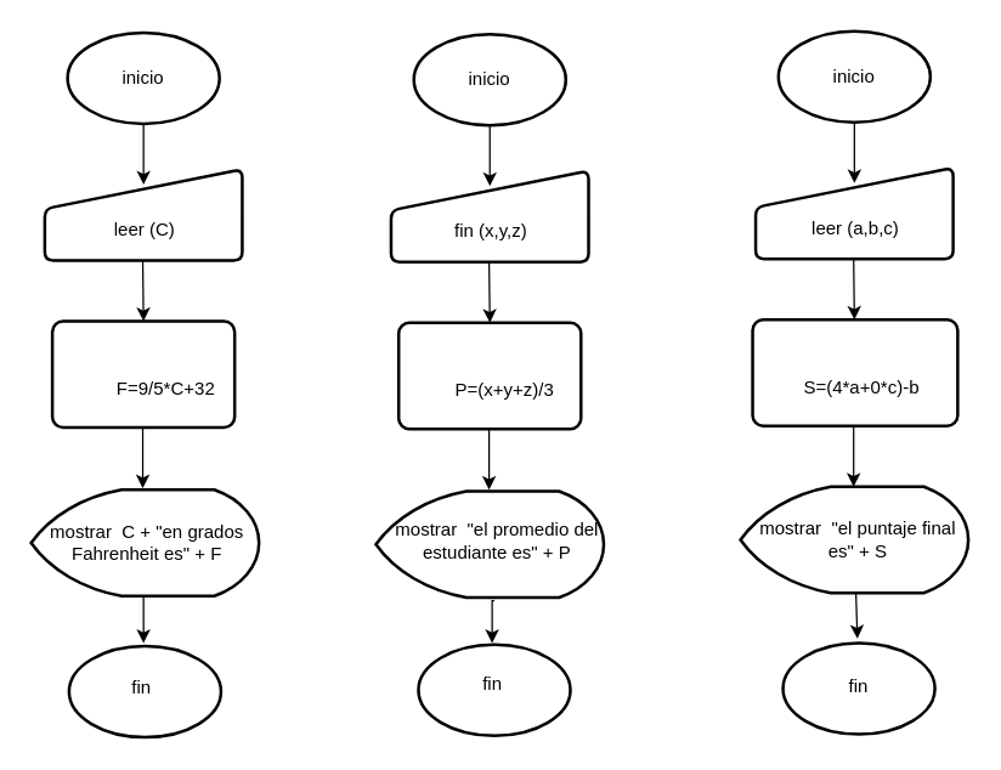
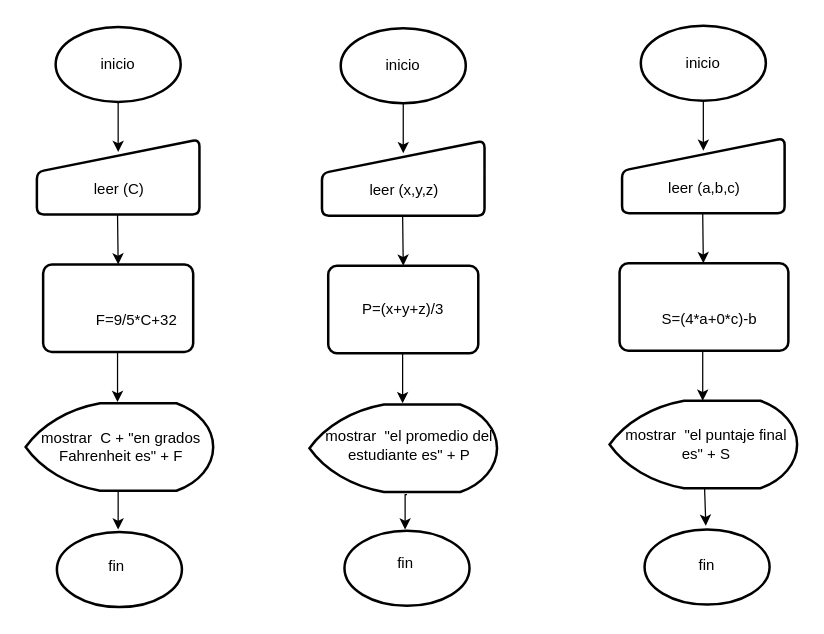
  <mxCell id="0" />
  <mxCell id="1" parent="0" />
  <mxCell id="2" value="" style="strokeWidth=2;html=1;shape=mxgraph.flowchart.start_1;whiteSpace=wrap;" parent="1" vertex="1"><mxGeometry x="44" y="21" width="100" height="60" as="geometry" /></mxCell>
  <mxCell id="3" value="inicio" style="text;html=1;strokeColor=none;fillColor=none;align=center;verticalAlign=middle;whiteSpace=wrap;rounded=0;" parent="1" vertex="1"><mxGeometry x="74" y="41" width="40" height="20" as="geometry" /></mxCell>
  <mxCell id="4" value="" style="endArrow=classic;html=1;exitX=0.5;exitY=1;exitDx=0;exitDy=0;" parent="1" edge="1"><mxGeometry width="50" height="50" relative="1" as="geometry"><mxPoint x="94" y="81" as="sourcePoint" /><mxPoint x="94" y="121" as="targetPoint" /><Array as="points" /></mxGeometry></mxCell>
  <mxCell id="5" value="" style="html=1;strokeWidth=2;shape=manualInput;whiteSpace=wrap;rounded=1;size=26;arcSize=11;" parent="1" vertex="1"><mxGeometry x="29" y="111" width="130" height="60" as="geometry" /></mxCell>
  <mxCell id="6" value="leer (C)" style="text;html=1;strokeColor=none;fillColor=none;align=center;verticalAlign=middle;whiteSpace=wrap;rounded=0;" parent="1" vertex="1"><mxGeometry x="65" y="141" width="60" height="20" as="geometry" /></mxCell>
  <mxCell id="7" value="" style="endArrow=classic;html=1;" parent="1" edge="1"><mxGeometry width="50" height="50" relative="1" as="geometry"><mxPoint x="93.5" y="171" as="sourcePoint" /><mxPoint x="94" y="211" as="targetPoint" /></mxGeometry></mxCell>
  <mxCell id="8" value="" style="endArrow=classic;html=1;" parent="1" edge="1"><mxGeometry width="50" height="50" relative="1" as="geometry"><mxPoint x="93.5" y="281" as="sourcePoint" /><mxPoint x="93.5" y="321" as="targetPoint" /><Array as="points"><mxPoint x="93.5" y="301" /></Array></mxGeometry></mxCell>
  <mxCell id="9" value="" style="strokeWidth=2;html=1;shape=mxgraph.flowchart.display;whiteSpace=wrap;" parent="1" vertex="1"><mxGeometry x="20" y="322" width="150" height="70" as="geometry" /></mxCell>
  <mxCell id="10" value="" style="strokeWidth=2;html=1;shape=mxgraph.flowchart.start_1;whiteSpace=wrap;" parent="1" vertex="1"><mxGeometry x="45" y="425" width="100" height="60" as="geometry" /></mxCell>
  <mxCell id="11" value="" style="rounded=1;whiteSpace=wrap;html=1;absoluteArcSize=1;arcSize=14;strokeWidth=2;" parent="1" vertex="1"><mxGeometry x="34" y="211" width="120" height="70" as="geometry" /></mxCell>
  <mxCell id="12" value="F=9/5*C+32" style="text;html=1;strokeColor=none;fillColor=none;align=center;verticalAlign=middle;whiteSpace=wrap;rounded=0;" parent="1" vertex="1"><mxGeometry x="74" y="241" width="70" height="30" as="geometry" /></mxCell>
  <mxCell id="13" value="mostrar&amp;nbsp; C + &quot;en grados Fahrenheit es&quot; + F" style="text;html=1;strokeColor=none;fillColor=none;align=center;verticalAlign=middle;whiteSpace=wrap;rounded=0;" parent="1" vertex="1"><mxGeometry x="29" y="327" width="135" height="60" as="geometry" /></mxCell>
  <mxCell id="14" value="fin" style="text;html=1;strokeColor=none;fillColor=none;align=center;verticalAlign=middle;whiteSpace=wrap;rounded=0;" parent="1" vertex="1"><mxGeometry x="72.5" y="443" width="40" height="20" as="geometry" /></mxCell>
  <mxCell id="15" value="" style="endArrow=classic;html=1;" parent="1" edge="1"><mxGeometry width="50" height="50" relative="1" as="geometry"><mxPoint x="94" y="393" as="sourcePoint" /><mxPoint x="94" y="423" as="targetPoint" /></mxGeometry></mxCell>
  <mxCell id="16" value="" style="strokeWidth=2;html=1;shape=mxgraph.flowchart.start_1;whiteSpace=wrap;" parent="1" vertex="1"><mxGeometry x="272" y="22" width="100" height="60" as="geometry" /></mxCell>
  <mxCell id="17" value="inicio" style="text;html=1;strokeColor=none;fillColor=none;align=center;verticalAlign=middle;whiteSpace=wrap;rounded=0;" parent="1" vertex="1"><mxGeometry x="302" y="42" width="40" height="20" as="geometry" /></mxCell>
  <mxCell id="18" value="" style="endArrow=classic;html=1;exitX=0.5;exitY=1;exitDx=0;exitDy=0;" parent="1" edge="1"><mxGeometry width="50" height="50" relative="1" as="geometry"><mxPoint x="322" y="82" as="sourcePoint" /><mxPoint x="322" y="122" as="targetPoint" /><Array as="points" /></mxGeometry></mxCell>
  <mxCell id="19" value="" style="html=1;strokeWidth=2;shape=manualInput;whiteSpace=wrap;rounded=1;size=26;arcSize=11;" parent="1" vertex="1"><mxGeometry x="257" y="112" width="130" height="60" as="geometry" /></mxCell>
- <mxCell id="20" value="fin (x,y,z)" style="text;html=1;strokeColor=none;fillColor=none;align=center;verticalAlign=middle;whiteSpace=wrap;rounded=0;" parent="1" vertex="1"><mxGeometry x="293" y="142" width="60" height="20" as="geometry" /></mxCell>
+ <mxCell id="20" value="leer (x,y,z)" style="text;html=1;strokeColor=none;fillColor=none;align=center;verticalAlign=middle;whiteSpace=wrap;rounded=0;" parent="1" vertex="1"><mxGeometry x="293" y="142" width="60" height="20" as="geometry" /></mxCell>
  <mxCell id="21" value="" style="endArrow=classic;html=1;" parent="1" edge="1"><mxGeometry width="50" height="50" relative="1" as="geometry"><mxPoint x="321.5" y="172" as="sourcePoint" /><mxPoint x="322" y="212" as="targetPoint" /></mxGeometry></mxCell>
  <mxCell id="22" value="" style="endArrow=classic;html=1;" parent="1" edge="1"><mxGeometry width="50" height="50" relative="1" as="geometry"><mxPoint x="321.5" y="282" as="sourcePoint" /><mxPoint x="321.5" y="322" as="targetPoint" /><Array as="points"><mxPoint x="321.5" y="302" /></Array></mxGeometry></mxCell>
  <mxCell id="23" value="" style="strokeWidth=2;html=1;shape=mxgraph.flowchart.display;whiteSpace=wrap;" parent="1" vertex="1"><mxGeometry x="247" y="323" width="150" height="70" as="geometry" /></mxCell>
  <mxCell id="24" value="" style="edgeStyle=orthogonalEdgeStyle;rounded=0;orthogonalLoop=1;jettySize=auto;html=1;" edge="1" parent="1"><mxGeometry relative="1" as="geometry"><mxPoint x="325" y="395" as="sourcePoint" /><mxPoint x="323.5" y="423" as="targetPoint" /></mxGeometry></mxCell>
  <mxCell id="25" value="" style="strokeWidth=2;html=1;shape=mxgraph.flowchart.start_1;whiteSpace=wrap;" parent="1" vertex="1"><mxGeometry x="275" y="424" width="100" height="60" as="geometry" /></mxCell>
  <mxCell id="26" value="" style="rounded=1;whiteSpace=wrap;html=1;absoluteArcSize=1;arcSize=14;strokeWidth=2;" parent="1" vertex="1"><mxGeometry x="262" y="212" width="120" height="70" as="geometry" /></mxCell>
- <mxCell id="27" value="P=(x+y+z)/3" style="text;html=1;strokeColor=none;fillColor=none;align=center;verticalAlign=middle;whiteSpace=wrap;rounded=0;" parent="1" vertex="1"><mxGeometry x="297" y="242" width="70" height="30" as="geometry" /></mxCell>
+ <mxCell id="27" value="P=(x+y+z)/3" style="text;html=1;strokeColor=none;fillColor=none;align=center;verticalAlign=middle;whiteSpace=wrap;rounded=0;" parent="1" vertex="1"><mxGeometry x="287" y="232" width="70" height="30" as="geometry" /></mxCell>
  <mxCell id="28" value="mostrar&amp;nbsp; &quot;el promedio del estudiante es&quot; + P" style="text;html=1;strokeColor=none;fillColor=none;align=center;verticalAlign=middle;whiteSpace=wrap;rounded=0;" parent="1" vertex="1"><mxGeometry x="257" y="326" width="140" height="60" as="geometry" /></mxCell>
  <mxCell id="29" value="fin" style="text;html=1;strokeColor=none;fillColor=none;align=center;verticalAlign=middle;whiteSpace=wrap;rounded=0;" parent="1" vertex="1"><mxGeometry x="303.5" y="440" width="40" height="20" as="geometry" /></mxCell>
  <mxCell id="30" value="" style="strokeWidth=2;html=1;shape=mxgraph.flowchart.start_1;whiteSpace=wrap;" vertex="1" parent="1"><mxGeometry x="512" y="20" width="100" height="60" as="geometry" /></mxCell>
  <mxCell id="31" value="inicio" style="text;html=1;strokeColor=none;fillColor=none;align=center;verticalAlign=middle;whiteSpace=wrap;rounded=0;" vertex="1" parent="1"><mxGeometry x="542" y="40" width="40" height="20" as="geometry" /></mxCell>
  <mxCell id="32" value="" style="endArrow=classic;html=1;exitX=0.5;exitY=1;exitDx=0;exitDy=0;" edge="1" parent="1"><mxGeometry width="50" height="50" relative="1" as="geometry"><mxPoint x="562" y="80" as="sourcePoint" /><mxPoint x="562" y="120" as="targetPoint" /><Array as="points" /></mxGeometry></mxCell>
  <mxCell id="33" value="" style="html=1;strokeWidth=2;shape=manualInput;whiteSpace=wrap;rounded=1;size=26;arcSize=11;" vertex="1" parent="1"><mxGeometry x="497" y="110" width="130" height="60" as="geometry" /></mxCell>
  <mxCell id="34" value="leer (a,b,c)" style="text;html=1;strokeColor=none;fillColor=none;align=center;verticalAlign=middle;whiteSpace=wrap;rounded=0;" vertex="1" parent="1"><mxGeometry x="533" y="140" width="60" height="20" as="geometry" /></mxCell>
  <mxCell id="35" value="" style="endArrow=classic;html=1;" edge="1" parent="1"><mxGeometry width="50" height="50" relative="1" as="geometry"><mxPoint x="561.5" y="170" as="sourcePoint" /><mxPoint x="562" y="210" as="targetPoint" /></mxGeometry></mxCell>
  <mxCell id="36" value="" style="endArrow=classic;html=1;" edge="1" parent="1"><mxGeometry width="50" height="50" relative="1" as="geometry"><mxPoint x="561.5" y="280" as="sourcePoint" /><mxPoint x="561.5" y="320" as="targetPoint" /><Array as="points"><mxPoint x="561.5" y="300" /></Array></mxGeometry></mxCell>
  <mxCell id="37" value="" style="strokeWidth=2;html=1;shape=mxgraph.flowchart.display;whiteSpace=wrap;" vertex="1" parent="1"><mxGeometry x="487" y="320" width="150" height="70" as="geometry" /></mxCell>
  <mxCell id="38" value="" style="strokeWidth=2;html=1;shape=mxgraph.flowchart.start_1;whiteSpace=wrap;" vertex="1" parent="1"><mxGeometry x="515" y="423" width="100" height="60" as="geometry" /></mxCell>
  <mxCell id="39" value="" style="rounded=1;whiteSpace=wrap;html=1;absoluteArcSize=1;arcSize=14;strokeWidth=2;" vertex="1" parent="1"><mxGeometry x="495" y="210" width="135" height="70" as="geometry" /></mxCell>
  <mxCell id="40" value="S=(4*a+0*c)-b" style="text;html=1;strokeColor=none;fillColor=none;align=center;verticalAlign=middle;whiteSpace=wrap;rounded=0;" vertex="1" parent="1"><mxGeometry x="527" y="240" width="80" height="30" as="geometry" /></mxCell>
  <mxCell id="41" value="mostrar&amp;nbsp; &quot;el puntaje final es&quot; + S" style="text;html=1;strokeColor=none;fillColor=none;align=center;verticalAlign=middle;whiteSpace=wrap;rounded=0;" vertex="1" parent="1"><mxGeometry x="497" y="325" width="135" height="60" as="geometry" /></mxCell>
  <mxCell id="42" value="fin" style="text;html=1;strokeColor=none;fillColor=none;align=center;verticalAlign=middle;whiteSpace=wrap;rounded=0;" vertex="1" parent="1"><mxGeometry x="545" y="442" width="40" height="20" as="geometry" /></mxCell>
  <mxCell id="43" value="" style="endArrow=classic;html=1;exitX=0.5;exitY=1;exitDx=0;exitDy=0;exitPerimeter=0;" edge="1" parent="1"><mxGeometry width="50" height="50" relative="1" as="geometry"><mxPoint x="563" y="390" as="sourcePoint" /><mxPoint x="564" y="420" as="targetPoint" /></mxGeometry></mxCell>
